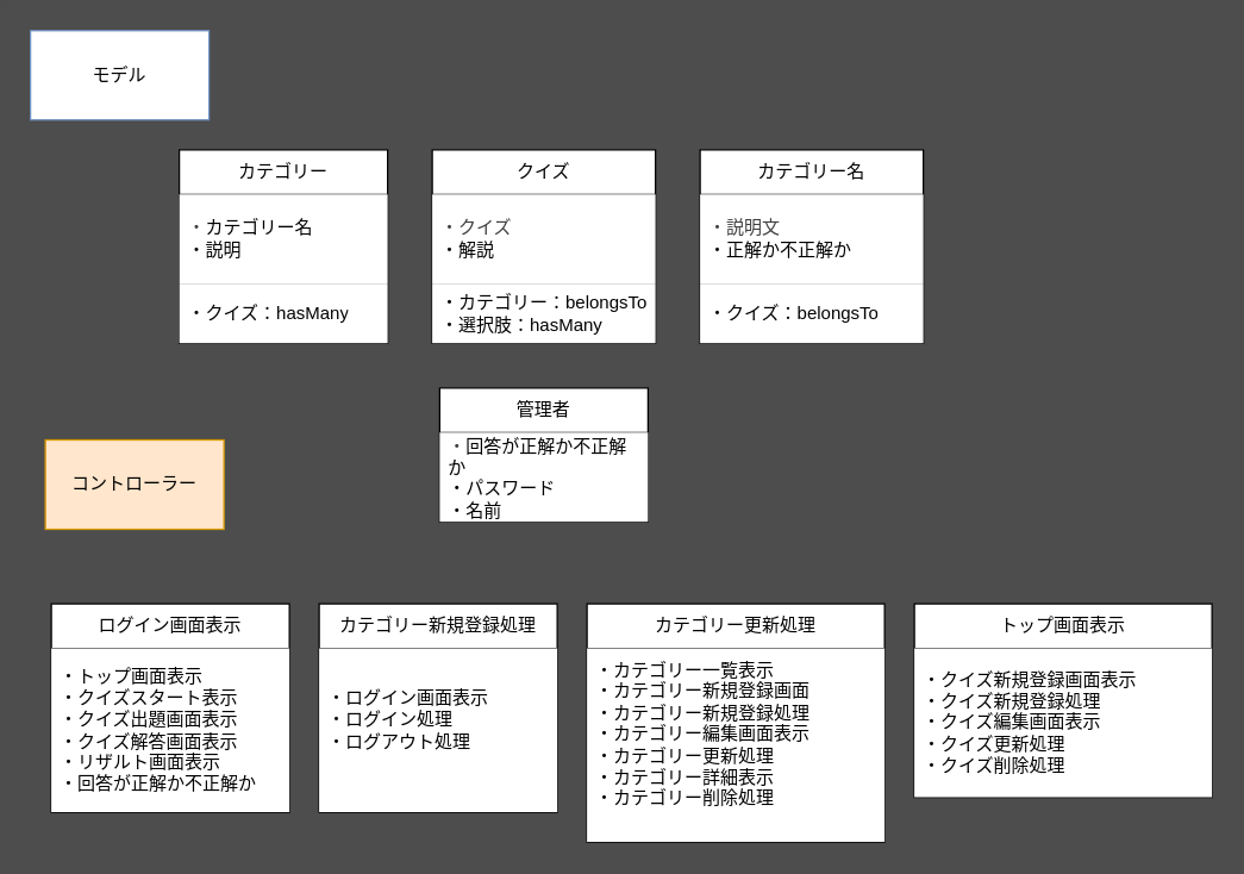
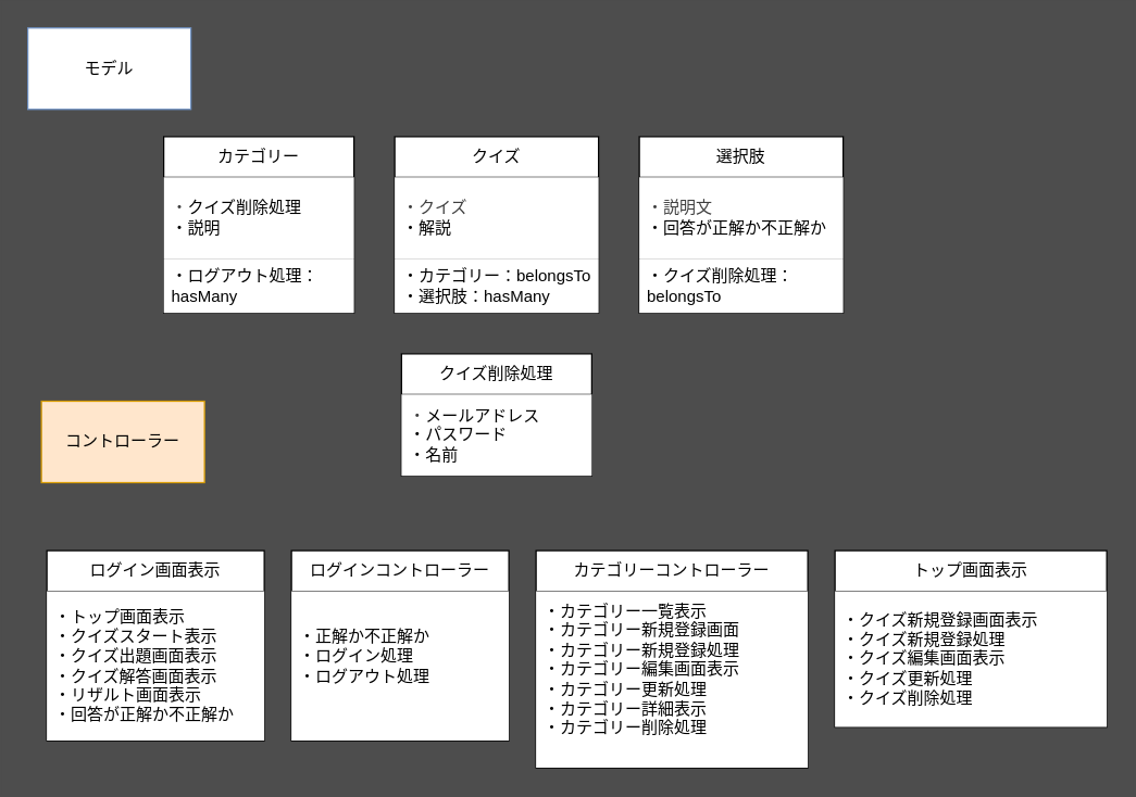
  <mxCell id="0" />
  <mxCell id="1" parent="0" />
  <mxCell id="2" value="カテゴリー" style="swimlane;fontStyle=0;childLayout=stackLayout;horizontal=1;startSize=30;horizontalStack=0;resizeParent=1;resizeParentMax=0;resizeLast=0;collapsible=1;marginBottom=0;whiteSpace=wrap;html=1;fillColor=#FFFFFF;" vertex="1" parent="1"><mxGeometry x="120" y="100" width="140" height="130" as="geometry" /></mxCell>
- <mxCell id="3" value="&lt;span style=&quot;color: rgb(63, 63, 63);&quot;&gt;・&lt;/span&gt;カテゴリー名&lt;div&gt;・説明&lt;/div&gt;" style="text;strokeColor=none;fillColor=default;align=left;verticalAlign=middle;spacingLeft=4;spacingRight=4;overflow=hidden;points=[[0,0.5],[1,0.5]];portConstraint=eastwest;rotatable=0;whiteSpace=wrap;html=1;" vertex="1" parent="2"><mxGeometry y="30" width="140" height="60" as="geometry" /></mxCell>
- <mxCell id="4" value="・クイズ：hasMany" style="text;strokeColor=none;fillColor=default;align=left;verticalAlign=middle;spacingLeft=4;spacingRight=4;overflow=hidden;points=[[0,0.5],[1,0.5]];portConstraint=eastwest;rotatable=0;whiteSpace=wrap;html=1;" vertex="1" parent="2"><mxGeometry y="90" width="140" height="40" as="geometry" /></mxCell>
+ <mxCell id="3" value="&lt;span style=&quot;color: rgb(63, 63, 63);&quot;&gt;・&lt;/span&gt;クイズ削除処理&lt;div&gt;・説明&lt;/div&gt;" style="text;strokeColor=none;fillColor=default;align=left;verticalAlign=middle;spacingLeft=4;spacingRight=4;overflow=hidden;points=[[0,0.5],[1,0.5]];portConstraint=eastwest;rotatable=0;whiteSpace=wrap;html=1;" vertex="1" parent="2"><mxGeometry y="30" width="140" height="60" as="geometry" /></mxCell>
+ <mxCell id="4" value="・ログアウト処理：hasMany" style="text;strokeColor=none;fillColor=default;align=left;verticalAlign=middle;spacingLeft=4;spacingRight=4;overflow=hidden;points=[[0,0.5],[1,0.5]];portConstraint=eastwest;rotatable=0;whiteSpace=wrap;html=1;" vertex="1" parent="2"><mxGeometry y="90" width="140" height="40" as="geometry" /></mxCell>
  <mxCell id="5" value="クイズ" style="swimlane;fontStyle=0;childLayout=stackLayout;horizontal=1;startSize=30;horizontalStack=0;resizeParent=1;resizeParentMax=0;resizeLast=0;collapsible=1;marginBottom=0;whiteSpace=wrap;html=1;fillColor=#FFFFFF;" vertex="1" parent="1"><mxGeometry x="290" y="100" width="150" height="130" as="geometry" /></mxCell>
  <mxCell id="6" value="&lt;span style=&quot;color: rgb(63, 63, 63);&quot;&gt;・クイズ&lt;/span&gt;&lt;div&gt;・解説&lt;/div&gt;" style="text;strokeColor=none;fillColor=default;align=left;verticalAlign=middle;spacingLeft=4;spacingRight=4;overflow=hidden;points=[[0,0.5],[1,0.5]];portConstraint=eastwest;rotatable=0;whiteSpace=wrap;html=1;" vertex="1" parent="5"><mxGeometry y="30" width="150" height="60" as="geometry" /></mxCell>
  <mxCell id="7" value="・カテゴリー：belongsTo&lt;div&gt;・選択肢：hasMany&lt;/div&gt;" style="text;strokeColor=none;fillColor=default;align=left;verticalAlign=middle;spacingLeft=4;spacingRight=4;overflow=hidden;points=[[0,0.5],[1,0.5]];portConstraint=eastwest;rotatable=0;whiteSpace=wrap;html=1;" vertex="1" parent="5"><mxGeometry y="90" width="150" height="40" as="geometry" /></mxCell>
- <mxCell id="8" value="カテゴリー名" style="swimlane;fontStyle=0;childLayout=stackLayout;horizontal=1;startSize=30;horizontalStack=0;resizeParent=1;resizeParentMax=0;resizeLast=0;collapsible=1;marginBottom=0;whiteSpace=wrap;html=1;fillColor=#FFFFFF;" vertex="1" parent="1"><mxGeometry x="470" y="100" width="150" height="130" as="geometry" /></mxCell>
- <mxCell id="9" value="&lt;span style=&quot;color: rgb(63, 63, 63);&quot;&gt;・説明文&lt;/span&gt;&lt;div&gt;・正解か不正解か&lt;/div&gt;" style="text;strokeColor=none;fillColor=default;align=left;verticalAlign=middle;spacingLeft=4;spacingRight=4;overflow=hidden;points=[[0,0.5],[1,0.5]];portConstraint=eastwest;rotatable=0;whiteSpace=wrap;html=1;" vertex="1" parent="8"><mxGeometry y="30" width="150" height="60" as="geometry" /></mxCell>
- <mxCell id="10" value="・クイズ：belongsTo" style="text;strokeColor=none;fillColor=default;align=left;verticalAlign=middle;spacingLeft=4;spacingRight=4;overflow=hidden;points=[[0,0.5],[1,0.5]];portConstraint=eastwest;rotatable=0;whiteSpace=wrap;html=1;" vertex="1" parent="8"><mxGeometry y="90" width="150" height="40" as="geometry" /></mxCell>
- <mxCell id="11" value="管理者" style="swimlane;fontStyle=0;childLayout=stackLayout;horizontal=1;startSize=30;horizontalStack=0;resizeParent=1;resizeParentMax=0;resizeLast=0;collapsible=1;marginBottom=0;whiteSpace=wrap;html=1;fillColor=#FFFFFF;" vertex="1" parent="1"><mxGeometry x="295" y="260" width="140" height="90" as="geometry" /></mxCell>
- <mxCell id="12" value="&lt;span style=&quot;color: rgb(63, 63, 63);&quot;&gt;・&lt;/span&gt;&lt;span style=&quot;color: rgb(63, 63, 63);&quot;&gt;&lt;font color=&quot;#000000&quot;&gt;回答が正解か不正解か&lt;/font&gt;&lt;/span&gt;&lt;div&gt;&lt;span style=&quot;background-color: transparent;&quot;&gt;・パスワード&lt;/span&gt;&lt;div&gt;・名前&lt;/div&gt;&lt;/div&gt;" style="text;strokeColor=none;fillColor=default;align=left;verticalAlign=middle;spacingLeft=4;spacingRight=4;overflow=hidden;points=[[0,0.5],[1,0.5]];portConstraint=eastwest;rotatable=0;whiteSpace=wrap;html=1;" vertex="1" parent="11"><mxGeometry y="30" width="140" height="60" as="geometry" /></mxCell>
+ <mxCell id="8" value="選択肢" style="swimlane;fontStyle=0;childLayout=stackLayout;horizontal=1;startSize=30;horizontalStack=0;resizeParent=1;resizeParentMax=0;resizeLast=0;collapsible=1;marginBottom=0;whiteSpace=wrap;html=1;fillColor=#FFFFFF;" vertex="1" parent="1"><mxGeometry x="470" y="100" width="150" height="130" as="geometry" /></mxCell>
+ <mxCell id="9" value="&lt;span style=&quot;color: rgb(63, 63, 63);&quot;&gt;・説明文&lt;/span&gt;&lt;div&gt;・回答が正解か不正解か&lt;/div&gt;" style="text;strokeColor=none;fillColor=default;align=left;verticalAlign=middle;spacingLeft=4;spacingRight=4;overflow=hidden;points=[[0,0.5],[1,0.5]];portConstraint=eastwest;rotatable=0;whiteSpace=wrap;html=1;" vertex="1" parent="8"><mxGeometry y="30" width="150" height="60" as="geometry" /></mxCell>
+ <mxCell id="10" value="・クイズ削除処理：belongsTo" style="text;strokeColor=none;fillColor=default;align=left;verticalAlign=middle;spacingLeft=4;spacingRight=4;overflow=hidden;points=[[0,0.5],[1,0.5]];portConstraint=eastwest;rotatable=0;whiteSpace=wrap;html=1;" vertex="1" parent="8"><mxGeometry y="90" width="150" height="40" as="geometry" /></mxCell>
+ <mxCell id="11" value="クイズ削除処理" style="swimlane;fontStyle=0;childLayout=stackLayout;horizontal=1;startSize=30;horizontalStack=0;resizeParent=1;resizeParentMax=0;resizeLast=0;collapsible=1;marginBottom=0;whiteSpace=wrap;html=1;fillColor=#FFFFFF;" vertex="1" parent="1"><mxGeometry x="295" y="260" width="140" height="90" as="geometry" /></mxCell>
+ <mxCell id="12" value="&lt;span style=&quot;color: rgb(63, 63, 63);&quot;&gt;・&lt;/span&gt;&lt;span style=&quot;color: rgb(63, 63, 63);&quot;&gt;&lt;font color=&quot;#000000&quot;&gt;メールアドレス&lt;/font&gt;&lt;/span&gt;&lt;div&gt;&lt;span style=&quot;background-color: transparent;&quot;&gt;・パスワード&lt;/span&gt;&lt;div&gt;・名前&lt;/div&gt;&lt;/div&gt;" style="text;strokeColor=none;fillColor=default;align=left;verticalAlign=middle;spacingLeft=4;spacingRight=4;overflow=hidden;points=[[0,0.5],[1,0.5]];portConstraint=eastwest;rotatable=0;whiteSpace=wrap;html=1;" vertex="1" parent="11"><mxGeometry y="30" width="140" height="60" as="geometry" /></mxCell>
  <mxCell id="13" value="コントローラー" style="rounded=0;whiteSpace=wrap;html=1;fillColor=#ffe6cc;strokeColor=#d79b00;" vertex="1" parent="1"><mxGeometry x="30" y="295" width="120" height="60" as="geometry" /></mxCell>
  <mxCell id="14" value="モデル" style="rounded=0;whiteSpace=wrap;html=1;fillColor=#ffffff;strokeColor=#6c8ebf;" vertex="1" parent="1"><mxGeometry x="20" y="20" width="120" height="60" as="geometry" /></mxCell>
  <mxCell id="15" value="ログイン画面表示" style="swimlane;fontStyle=0;childLayout=stackLayout;horizontal=1;startSize=30;horizontalStack=0;resizeParent=1;resizeParentMax=0;resizeLast=0;collapsible=1;marginBottom=0;whiteSpace=wrap;html=1;fillColor=#FFFFFF;" vertex="1" parent="1"><mxGeometry x="34" y="405" width="160" height="140" as="geometry" /></mxCell>
  <mxCell id="16" value="・トップ画面表示&lt;div&gt;・クイズスタート表示&lt;/div&gt;&lt;div&gt;・クイズ出題画面表示&lt;/div&gt;&lt;div&gt;・クイズ解答画面表示&lt;/div&gt;&lt;div&gt;・リザルト画面表示&lt;/div&gt;&lt;div&gt;・回答が正解か不正解か&lt;/div&gt;" style="text;strokeColor=none;fillColor=default;align=left;verticalAlign=middle;spacingLeft=4;spacingRight=4;overflow=hidden;points=[[0,0.5],[1,0.5]];portConstraint=eastwest;rotatable=0;whiteSpace=wrap;html=1;" vertex="1" parent="15"><mxGeometry y="30" width="160" height="110" as="geometry" /></mxCell>
- <mxCell id="17" value="カテゴリー新規登録処理" style="swimlane;fontStyle=0;childLayout=stackLayout;horizontal=1;startSize=30;horizontalStack=0;resizeParent=1;resizeParentMax=0;resizeLast=0;collapsible=1;marginBottom=0;whiteSpace=wrap;html=1;fillColor=#FFFFFF;" vertex="1" parent="1"><mxGeometry x="214" y="405" width="160" height="140" as="geometry" /></mxCell>
- <mxCell id="18" value="&lt;div&gt;・&lt;span style=&quot;color: rgb(0, 0, 0); background-color: transparent;&quot;&gt;ログイン画面表示&lt;/span&gt;&lt;/div&gt;・ログイン処理&lt;div&gt;&lt;span style=&quot;background-color: transparent;&quot;&gt;・ログアウト処理&lt;/span&gt;&lt;div&gt;&lt;br&gt;&lt;/div&gt;&lt;/div&gt;" style="text;strokeColor=none;fillColor=default;align=left;verticalAlign=middle;spacingLeft=4;spacingRight=4;overflow=hidden;points=[[0,0.5],[1,0.5]];portConstraint=eastwest;rotatable=0;whiteSpace=wrap;html=1;" vertex="1" parent="17"><mxGeometry y="30" width="160" height="110" as="geometry" /></mxCell>
- <mxCell id="19" value="カテゴリー更新処理" style="swimlane;fontStyle=0;childLayout=stackLayout;horizontal=1;startSize=30;horizontalStack=0;resizeParent=1;resizeParentMax=0;resizeLast=0;collapsible=1;marginBottom=0;whiteSpace=wrap;html=1;fillColor=#FFFFFF;" vertex="1" parent="1"><mxGeometry x="394" y="405" width="200" height="160" as="geometry" /></mxCell>
+ <mxCell id="17" value="ログインコントローラー" style="swimlane;fontStyle=0;childLayout=stackLayout;horizontal=1;startSize=30;horizontalStack=0;resizeParent=1;resizeParentMax=0;resizeLast=0;collapsible=1;marginBottom=0;whiteSpace=wrap;html=1;fillColor=#FFFFFF;" vertex="1" parent="1"><mxGeometry x="214" y="405" width="160" height="140" as="geometry" /></mxCell>
+ <mxCell id="18" value="&lt;div&gt;・&lt;span style=&quot;color: rgb(0, 0, 0); background-color: transparent;&quot;&gt;正解か不正解か&lt;/span&gt;&lt;/div&gt;・ログイン処理&lt;div&gt;&lt;span style=&quot;background-color: transparent;&quot;&gt;・ログアウト処理&lt;/span&gt;&lt;div&gt;&lt;br&gt;&lt;/div&gt;&lt;/div&gt;" style="text;strokeColor=none;fillColor=default;align=left;verticalAlign=middle;spacingLeft=4;spacingRight=4;overflow=hidden;points=[[0,0.5],[1,0.5]];portConstraint=eastwest;rotatable=0;whiteSpace=wrap;html=1;" vertex="1" parent="17"><mxGeometry y="30" width="160" height="110" as="geometry" /></mxCell>
+ <mxCell id="19" value="カテゴリーコントローラー" style="swimlane;fontStyle=0;childLayout=stackLayout;horizontal=1;startSize=30;horizontalStack=0;resizeParent=1;resizeParentMax=0;resizeLast=0;collapsible=1;marginBottom=0;whiteSpace=wrap;html=1;fillColor=#FFFFFF;" vertex="1" parent="1"><mxGeometry x="394" y="405" width="200" height="160" as="geometry" /></mxCell>
  <mxCell id="20" value="&lt;div&gt;・&lt;font color=&quot;#000000&quot;&gt;カテゴリー一覧表示&lt;/font&gt;&lt;/div&gt;・カテゴリー新規登録画面&lt;div&gt;&lt;span style=&quot;background-color: transparent;&quot;&gt;・&lt;/span&gt;&lt;span style=&quot;color: rgb(0, 0, 0);&quot;&gt;カテゴリー新規登録処理&lt;/span&gt;&lt;/div&gt;&lt;div&gt;&lt;font color=&quot;#000000&quot;&gt;・カテゴリー編集画面&lt;/font&gt;&lt;span style=&quot;color: rgb(0, 0, 0); background-color: transparent;&quot;&gt;表示&lt;/span&gt;&lt;/div&gt;&lt;div&gt;&lt;font color=&quot;#000000&quot;&gt;・カテゴリー更新処理&lt;/font&gt;&lt;/div&gt;&lt;div&gt;&lt;font color=&quot;#000000&quot;&gt;・カテゴリー詳細表示&lt;/font&gt;&lt;/div&gt;&lt;div&gt;&lt;font color=&quot;#000000&quot;&gt;・カテゴリー削除処理&lt;br&gt;&lt;/font&gt;&lt;div&gt;&lt;div&gt;&lt;br&gt;&lt;/div&gt;&lt;/div&gt;&lt;/div&gt;" style="text;strokeColor=none;fillColor=default;align=left;verticalAlign=middle;spacingLeft=4;spacingRight=4;overflow=hidden;points=[[0,0.5],[1,0.5]];portConstraint=eastwest;rotatable=0;whiteSpace=wrap;html=1;" vertex="1" parent="19"><mxGeometry y="30" width="200" height="130" as="geometry" /></mxCell>
  <mxCell id="21" value="トップ画面表示" style="swimlane;fontStyle=0;childLayout=stackLayout;horizontal=1;startSize=30;horizontalStack=0;resizeParent=1;resizeParentMax=0;resizeLast=0;collapsible=1;marginBottom=0;whiteSpace=wrap;html=1;fillColor=#FFFFFF;" vertex="1" parent="1"><mxGeometry x="614" y="405" width="200" height="130" as="geometry" /></mxCell>
  <mxCell id="22" value="&lt;div&gt;&lt;span style=&quot;background-color: transparent;&quot;&gt;・クイズ新規登録画面表示&lt;/span&gt;&lt;/div&gt;&lt;div&gt;&lt;span style=&quot;background-color: transparent;&quot;&gt;・&lt;/span&gt;&lt;span style=&quot;color: rgb(0, 0, 0);&quot;&gt;&lt;span style=&quot;color: rgb(0, 0, 0);&quot;&gt;クイズ&lt;/span&gt;新規登録処理&lt;/span&gt;&lt;/div&gt;&lt;div&gt;&lt;font color=&quot;#000000&quot;&gt;・&lt;span style=&quot;color: rgb(0, 0, 0);&quot;&gt;クイズ&lt;/span&gt;編集画面表示&lt;/font&gt;&lt;/div&gt;&lt;div&gt;&lt;font color=&quot;#000000&quot;&gt;・&lt;span style=&quot;color: rgb(0, 0, 0);&quot;&gt;クイズ更新処理&lt;/span&gt;&lt;/font&gt;&lt;/div&gt;&lt;div&gt;&lt;span style=&quot;color: rgb(0, 0, 0);&quot;&gt;・&lt;/span&gt;&lt;span style=&quot;color: rgb(0, 0, 0);&quot;&gt;クイズ削除処理&lt;/span&gt;&lt;/div&gt;" style="text;strokeColor=none;fillColor=default;align=left;verticalAlign=middle;spacingLeft=4;spacingRight=4;overflow=hidden;points=[[0,0.5],[1,0.5]];portConstraint=eastwest;rotatable=0;whiteSpace=wrap;html=1;" vertex="1" parent="21"><mxGeometry y="30" width="200" height="100" as="geometry" /></mxCell>
